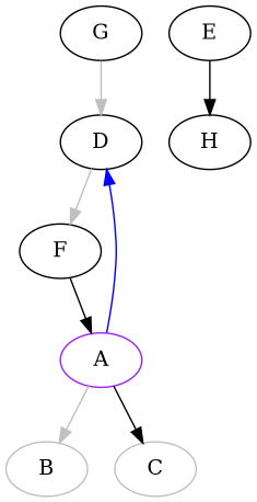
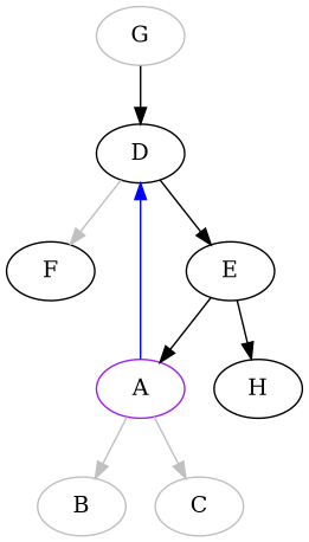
  digraph {
    n1 [label=D]
    n2 [label=F]
    n3 [label=E]
    n4 [color=purple label=A]
    n5 [label=H]
    n6 [color=gray label=B]
    n7 [color=gray label=C]
-   n8 [label=G]
+   n8 [label=G color=gray]
    n1 -> n2 [color=gray]
-   n2 -> n4
+   n1 -> n3
+   n3 -> n4
    n3 -> n5
    n4 -> n1 [color=blue]
    n4 -> n6 [color=gray]
-   n4 -> n7 [color=black]
-   n8 -> n1 [color=gray]
+   n4 -> n7 [color=gray]
+   n8 -> n1
  }
